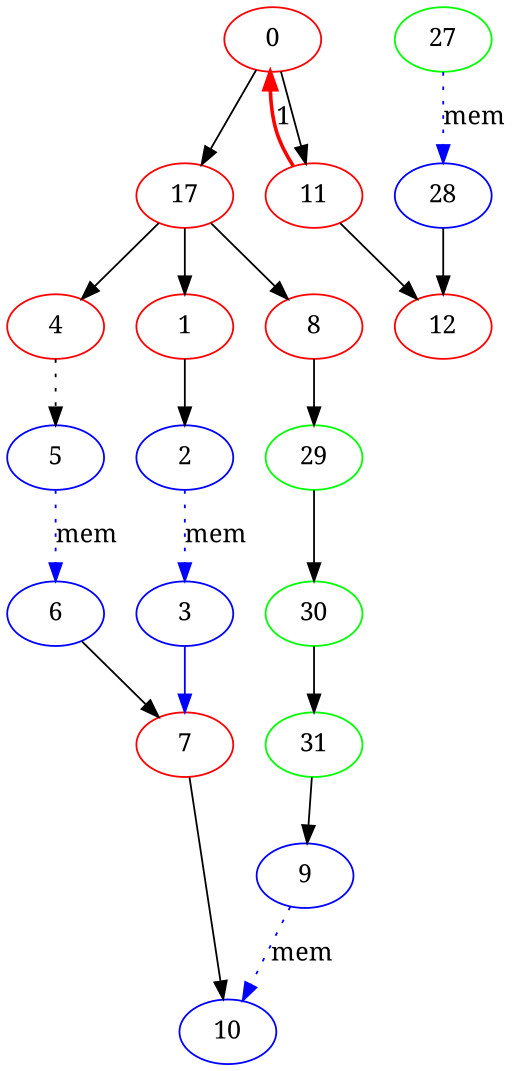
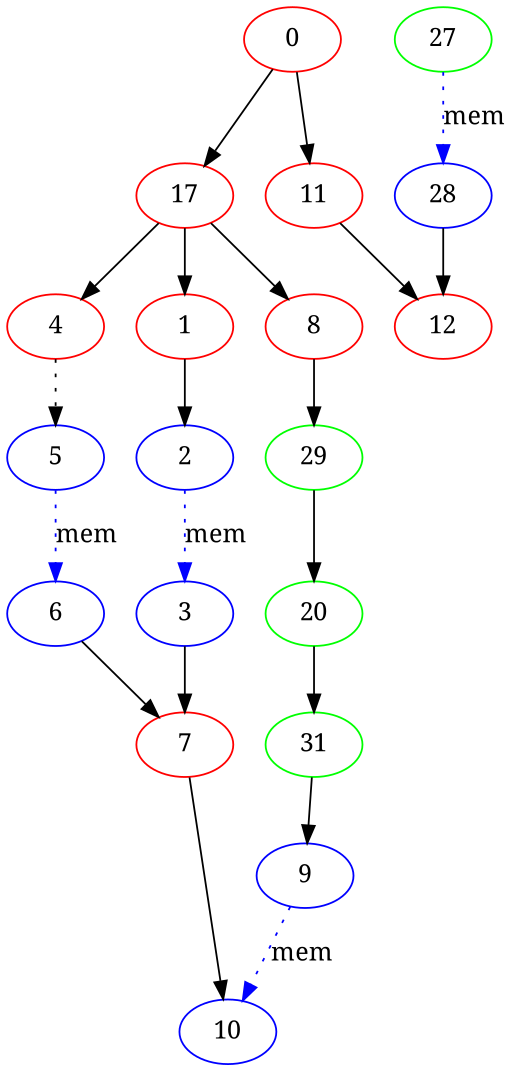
  digraph {
    fontname="Noto Serif"
    node [color=red fontname="Noto Serif"]
    edge [fontname="Noto Serif"]
    0
    11
    17
    12
    1
    4
    8
    2 [color=blue]
    3 [color=blue]
    7
    10 [color=blue]
    5 [color=blue]
    6 [color=blue]
    29 [color=green]
-   30 [color=green]
+   30 [color=green label=20]
    9 [color=blue]
    27 [color=green]
    28 [color=blue]
    31 [color=green]
    0 -> 11
    0 -> 17
-   11 -> 0 [color=red label=1 style=bold]
    11 -> 12
    17 -> 1
    17 -> 4
    17 -> 8
    1 -> 2
    4 -> 5 [style=dotted]
    8 -> 29
    2 -> 3 [color=blue label=mem style=dotted]
-   3 -> 7 [color=blue]
+   3 -> 7
    7 -> 10
    5 -> 6 [color=blue label=mem style=dotted]
    6 -> 7
    29 -> 30
    30 -> 31
    9 -> 10 [color=blue label=mem style=dotted]
    27 -> 28 [color=blue label=mem style=dotted]
    28 -> 12
    31 -> 9
  }
